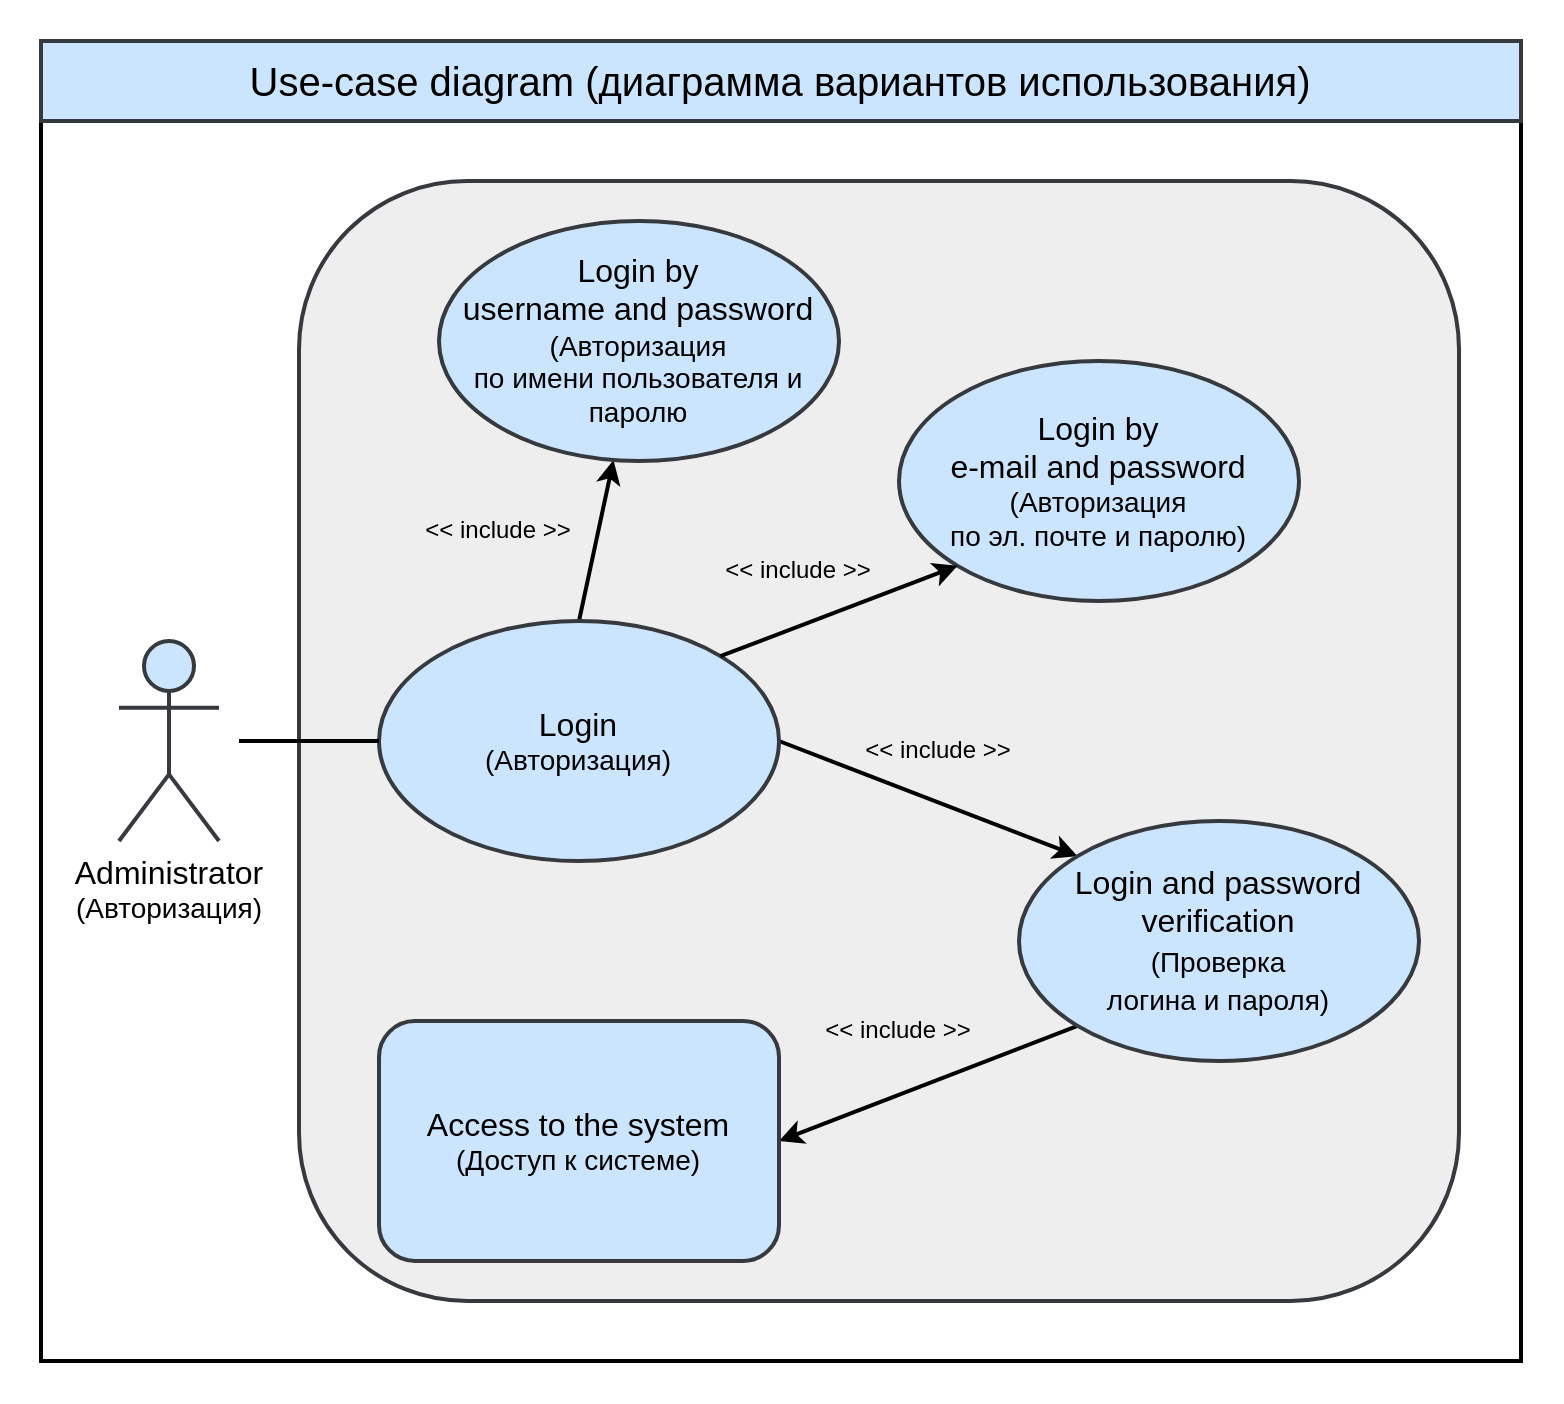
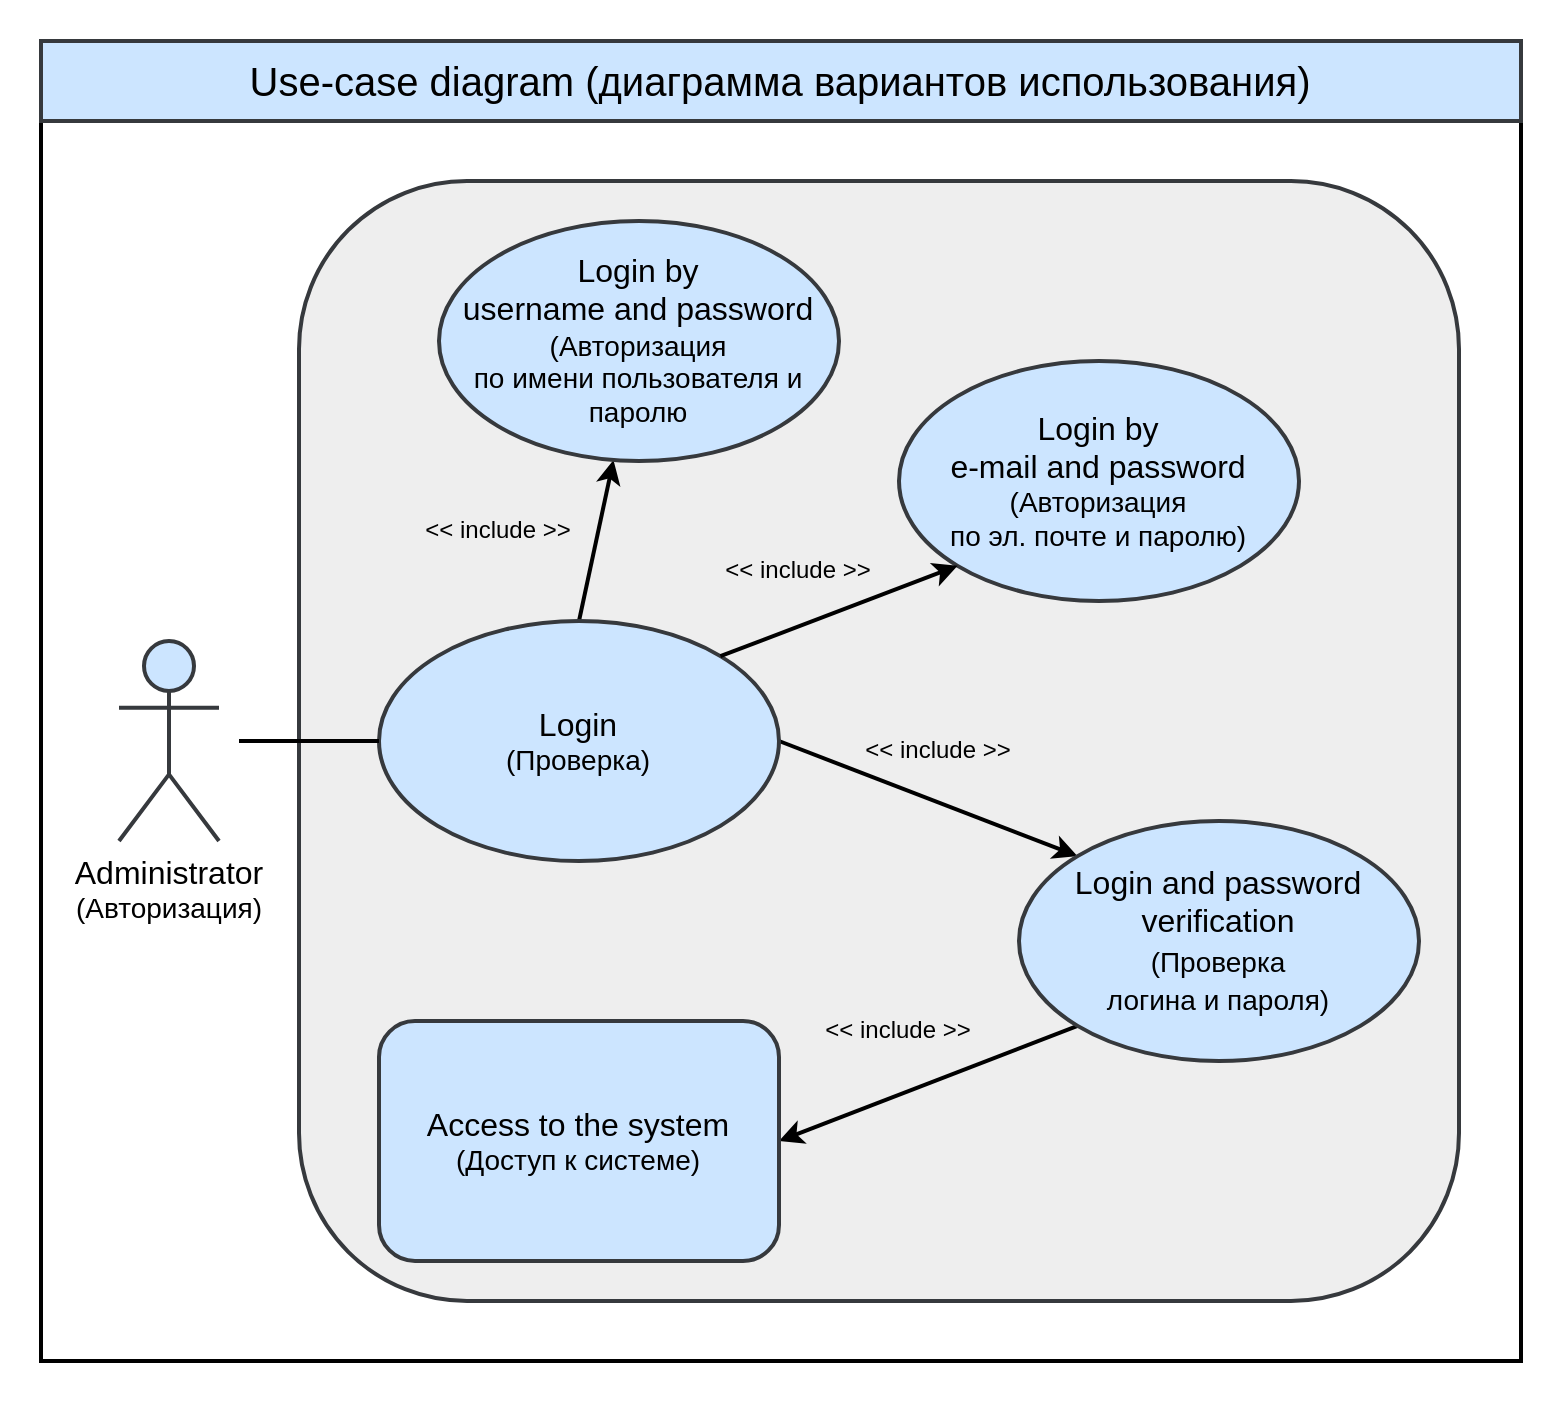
  <mxCell id="0" />
  <mxCell id="1" parent="0" />
  <mxCell id="2" value="" style="rounded=0;whiteSpace=wrap;html=1;fillColor=default;strokeWidth=2;" parent="1" vertex="1"><mxGeometry x="20" y="60" width="740" height="620" as="geometry" /></mxCell>
  <mxCell id="3" value="" style="rounded=1;whiteSpace=wrap;html=1;strokeWidth=2;fillColor=#eeeeee;strokeColor=#36393d;" parent="1" vertex="1"><mxGeometry x="149" y="90" width="580" height="560" as="geometry" /></mxCell>
  <mxCell id="4" value="&lt;font style=&quot;&quot;&gt;&lt;span style=&quot;font-size: 16px;&quot;&gt;Administrator&lt;/span&gt;&lt;br style=&quot;border-color: var(--border-color);&quot;&gt;&lt;font style=&quot;font-size: 14px;&quot;&gt;(Авторизация)&lt;/font&gt;&lt;/font&gt;" style="shape=umlActor;verticalLabelPosition=bottom;verticalAlign=top;html=1;outlineConnect=0;fillColor=#cce5ff;strokeColor=#36393d;strokeWidth=2;" parent="1" vertex="1"><mxGeometry x="59" y="320" width="50" height="100" as="geometry" /></mxCell>
  <mxCell id="5" style="rounded=0;orthogonalLoop=1;jettySize=auto;html=1;exitX=1;exitY=0.5;exitDx=0;exitDy=0;entryX=0;entryY=0;entryDx=0;entryDy=0;strokeWidth=2;" parent="1" source="7" target="9" edge="1"><mxGeometry relative="1" as="geometry" /></mxCell>
  <mxCell id="6" style="rounded=0;orthogonalLoop=1;jettySize=auto;html=1;exitX=0.5;exitY=0;exitDx=0;exitDy=0;strokeWidth=2;" parent="1" source="7" target="10" edge="1"><mxGeometry relative="1" as="geometry" /></mxCell>
- <mxCell id="7" value="&lt;font style=&quot;&quot;&gt;&lt;span style=&quot;font-size: 16px;&quot;&gt;Login&lt;/span&gt;&lt;br&gt;&lt;font style=&quot;font-size: 14px;&quot;&gt;(Авторизация)&lt;/font&gt;&lt;/font&gt;" style="ellipse;whiteSpace=wrap;html=1;fillColor=#cce5ff;strokeColor=#36393d;strokeWidth=2;" parent="1" vertex="1"><mxGeometry x="189" y="310" width="200" height="120" as="geometry" /></mxCell>
+ <mxCell id="7" value="&lt;font style=&quot;&quot;&gt;&lt;span style=&quot;font-size: 16px;&quot;&gt;Login&lt;/span&gt;&lt;br&gt;&lt;font style=&quot;font-size: 14px;&quot;&gt;(Проверка)&lt;/font&gt;&lt;/font&gt;" style="ellipse;whiteSpace=wrap;html=1;fillColor=#cce5ff;strokeColor=#36393d;strokeWidth=2;" parent="1" vertex="1"><mxGeometry x="189" y="310" width="200" height="120" as="geometry" /></mxCell>
  <mxCell id="8" style="rounded=0;orthogonalLoop=1;jettySize=auto;html=1;exitX=0;exitY=1;exitDx=0;exitDy=0;entryX=1;entryY=0.5;entryDx=0;entryDy=0;strokeWidth=2;" parent="1" source="9" target="12" edge="1"><mxGeometry relative="1" as="geometry" /></mxCell>
  <mxCell id="9" value="&lt;font style=&quot;&quot;&gt;Login and password verification&lt;br style=&quot;font-size: 16px;&quot;&gt;&lt;font style=&quot;font-size: 14px;&quot;&gt;(Проверка&lt;br&gt;логина и пароля)&lt;/font&gt;&lt;br style=&quot;font-size: 16px;&quot;&gt;&lt;/font&gt;" style="ellipse;whiteSpace=wrap;html=1;fillColor=#cce5ff;strokeColor=#36393d;strokeWidth=2;fontSize=16;" parent="1" vertex="1"><mxGeometry x="509" y="410" width="200" height="120" as="geometry" /></mxCell>
  <mxCell id="10" value="&lt;font style=&quot;&quot;&gt;&lt;span style=&quot;font-size: 16px;&quot;&gt;Login by&lt;/span&gt;&lt;br&gt;&lt;span style=&quot;font-size: 16px;&quot;&gt;username and password&lt;/span&gt;&lt;br&gt;&lt;font style=&quot;font-size: 14px;&quot;&gt;(Авторизация&lt;br&gt;по имени пользователя и паролю&lt;/font&gt;&lt;br&gt;&lt;/font&gt;" style="ellipse;whiteSpace=wrap;html=1;fillColor=#cce5ff;strokeColor=#36393d;strokeWidth=2;" parent="1" vertex="1"><mxGeometry x="219" y="110" width="200" height="120" as="geometry" /></mxCell>
  <mxCell id="11" value="&lt;font style=&quot;&quot;&gt;&lt;span style=&quot;font-size: 16px;&quot;&gt;Login by&lt;/span&gt;&lt;br&gt;&lt;span style=&quot;font-size: 16px;&quot;&gt;e-mail and password&lt;/span&gt;&lt;br&gt;&lt;font style=&quot;font-size: 14px;&quot;&gt;(Авторизация&lt;br&gt;по эл. почте и паролю)&lt;/font&gt;&lt;br&gt;&lt;/font&gt;" style="ellipse;whiteSpace=wrap;html=1;fillColor=#cce5ff;strokeColor=#36393d;strokeWidth=2;" parent="1" vertex="1"><mxGeometry x="449" y="180" width="200" height="120" as="geometry" /></mxCell>
  <mxCell id="12" value="&lt;font style=&quot;&quot;&gt;&lt;span style=&quot;font-size: 16px;&quot;&gt;Access to the system&lt;/span&gt;&lt;br&gt;&lt;font style=&quot;font-size: 14px;&quot;&gt;(Доступ к системе)&lt;/font&gt;&lt;br&gt;&lt;/font&gt;" style="whiteSpace=wrap;html=1;fillColor=#cce5ff;strokeColor=#36393d;strokeWidth=2;rounded=1;" parent="1" vertex="1"><mxGeometry x="189" y="510" width="200" height="120" as="geometry" /></mxCell>
  <mxCell id="13" style="rounded=0;orthogonalLoop=1;jettySize=auto;html=1;exitX=1;exitY=0;exitDx=0;exitDy=0;entryX=0;entryY=1;entryDx=0;entryDy=0;strokeWidth=2;" parent="1" source="7" target="11" edge="1"><mxGeometry relative="1" as="geometry" /></mxCell>
  <mxCell id="14" value="" style="endArrow=none;html=1;rounded=0;strokeWidth=2;entryX=0;entryY=0.5;entryDx=0;entryDy=0;" parent="1" target="7" edge="1"><mxGeometry width="50" height="50" relative="1" as="geometry"><mxPoint x="119" y="370" as="sourcePoint" /><mxPoint x="419" y="310" as="targetPoint" /></mxGeometry></mxCell>
  <mxCell id="15" value="&amp;lt;&amp;lt; include &amp;gt;&amp;gt;" style="text;html=1;strokeColor=none;fillColor=none;align=center;verticalAlign=middle;whiteSpace=wrap;rounded=0;" parent="1" vertex="1"><mxGeometry x="209" y="250" width="80" height="30" as="geometry" /></mxCell>
  <mxCell id="16" value="&amp;lt;&amp;lt; include &amp;gt;&amp;gt;" style="text;html=1;strokeColor=none;fillColor=none;align=center;verticalAlign=middle;whiteSpace=wrap;rounded=0;" parent="1" vertex="1"><mxGeometry x="359" y="270" width="80" height="30" as="geometry" /></mxCell>
  <mxCell id="17" value="&amp;lt;&amp;lt; include &amp;gt;&amp;gt;" style="text;html=1;strokeColor=none;fillColor=none;align=center;verticalAlign=middle;whiteSpace=wrap;rounded=0;" parent="1" vertex="1"><mxGeometry x="429" y="360" width="80" height="30" as="geometry" /></mxCell>
  <mxCell id="18" value="&amp;lt;&amp;lt; include &amp;gt;&amp;gt;" style="text;html=1;strokeColor=none;fillColor=none;align=center;verticalAlign=middle;whiteSpace=wrap;rounded=0;" parent="1" vertex="1"><mxGeometry x="409" y="500" width="80" height="30" as="geometry" /></mxCell>
  <mxCell id="19" value="&lt;font style=&quot;font-size: 20px;&quot;&gt;Use-case diagram (диаграмма вариантов использования)&lt;/font&gt;" style="rounded=0;whiteSpace=wrap;html=1;fillColor=#cce5ff;strokeWidth=2;strokeColor=#36393d;" parent="1" vertex="1"><mxGeometry x="20" y="20" width="740" height="40" as="geometry" /></mxCell>
